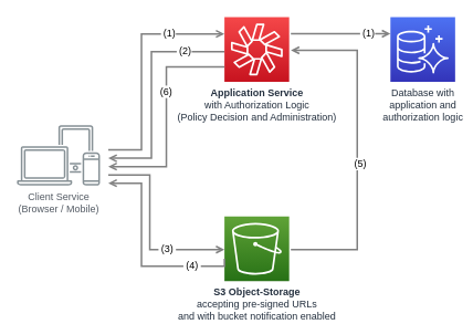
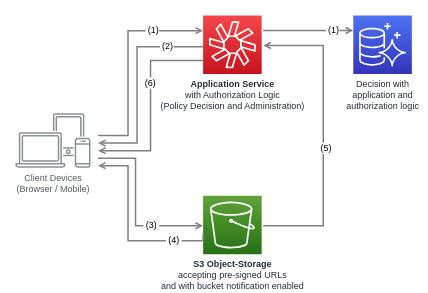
  <mxCell id="0" />
  <mxCell id="1" parent="0" />
  <mxCell id="2" style="edgeStyle=orthogonalEdgeStyle;rounded=0;orthogonalLoop=1;jettySize=auto;html=1;startArrow=none;startFill=0;endArrow=open;endFill=0;strokeWidth=2;strokeColor=#808080;entryX=0;entryY=0.26;entryDx=0;entryDy=0;entryPerimeter=0;" parent="1" target="9" edge="1"><mxGeometry relative="1" as="geometry"><Array as="points"><mxPoint x="170" y="180" /><mxPoint x="170" y="40" /></Array><mxPoint x="130" y="180" as="sourcePoint" /><mxPoint x="232" y="40.5" as="targetPoint" /></mxGeometry></mxCell>
  <mxCell id="3" value="&amp;nbsp;(1) " style="text;html=1;resizable=0;points=[];align=center;verticalAlign=middle;labelBackgroundColor=#ffffff;" vertex="1" connectable="0" parent="2"><mxGeometry x="0.512" y="1" relative="1" as="geometry"><mxPoint as="offset" /></mxGeometry></mxCell>
  <mxCell id="4" style="edgeStyle=orthogonalEdgeStyle;rounded=0;orthogonalLoop=1;jettySize=auto;html=1;startArrow=none;startFill=0;endArrow=open;endFill=0;strokeWidth=2;strokeColor=#808080;" parent="1" edge="1"><mxGeometry relative="1" as="geometry"><Array as="points"><mxPoint x="180" y="210" /><mxPoint x="180" y="300" /></Array><mxPoint x="130" y="210" as="sourcePoint" /><mxPoint x="270" y="300" as="targetPoint" /></mxGeometry></mxCell>
  <mxCell id="5" value="&amp;nbsp;(3)&amp;nbsp; " style="text;html=1;resizable=0;points=[];align=center;verticalAlign=middle;labelBackgroundColor=#ffffff;" vertex="1" connectable="0" parent="4"><mxGeometry x="0.333" y="1" relative="1" as="geometry"><mxPoint x="7" y="-0.5" as="offset" /></mxGeometry></mxCell>
  <mxCell id="6" style="edgeStyle=orthogonalEdgeStyle;rounded=0;orthogonalLoop=1;jettySize=auto;html=1;startArrow=open;startFill=0;endArrow=none;endFill=0;strokeWidth=2;strokeColor=#808080;entryX=0;entryY=0.534;entryDx=0;entryDy=0;entryPerimeter=0;" parent="1" target="9" edge="1"><mxGeometry relative="1" as="geometry"><mxPoint x="130" y="190" as="sourcePoint" /><mxPoint x="230" y="62" as="targetPoint" /><Array as="points"><mxPoint x="130" y="190" /><mxPoint x="182" y="190" /><mxPoint x="182" y="62" /></Array></mxGeometry></mxCell>
  <mxCell id="7" value="&amp;nbsp;(2) " style="text;html=1;resizable=0;points=[];align=center;verticalAlign=middle;labelBackgroundColor=#ffffff;" vertex="1" connectable="0" parent="6"><mxGeometry x="0.517" y="-3" relative="1" as="geometry"><mxPoint x="15" y="-4.5" as="offset" /></mxGeometry></mxCell>
  <mxCell id="8" value="&lt;b&gt;S3 Object-Storage&lt;/b&gt;&lt;br&gt;accepting pre-signed URLs&lt;br&gt;and with bucket notification enabled" style="outlineConnect=0;fontColor=#232F3E;gradientColor=#60A337;gradientDirection=north;fillColor=#277116;strokeColor=#ffffff;dashed=0;verticalLabelPosition=bottom;verticalAlign=top;align=center;html=1;fontSize=12;fontStyle=0;aspect=fixed;shape=mxgraph.aws4.resourceIcon;resIcon=mxgraph.aws4.s3;labelBackgroundColor=#ffffff;" parent="1" vertex="1"><mxGeometry x="270" y="260" width="78" height="78" as="geometry" /></mxCell>
  <mxCell id="9" value="&lt;b&gt;Application Service&lt;/b&gt;&lt;br&gt;with Authorization Logic&lt;br&gt;(Policy Decision and Administration)" style="outlineConnect=0;fontColor=#232F3E;gradientColor=#F54749;gradientDirection=north;fillColor=#C7131F;strokeColor=#ffffff;dashed=0;verticalLabelPosition=bottom;verticalAlign=top;align=center;html=1;fontSize=12;fontStyle=0;aspect=fixed;shape=mxgraph.aws4.resourceIcon;resIcon=mxgraph.aws4.chime;" vertex="1" parent="1"><mxGeometry x="270" y="20" width="78" height="78" as="geometry" /></mxCell>
- <mxCell id="10" value="Client Service&lt;br&gt;(Browser / Mobile)" style="outlineConnect=0;gradientColor=none;fontColor=#545B64;strokeColor=none;fillColor=#879196;dashed=0;verticalLabelPosition=bottom;verticalAlign=top;align=center;html=1;fontSize=12;fontStyle=0;aspect=fixed;shape=mxgraph.aws4.illustration_devices;pointerEvents=1" vertex="1" parent="1"><mxGeometry x="20" y="150" width="100" height="73" as="geometry" /></mxCell>
+ <mxCell id="10" value="Client Devices&lt;br&gt;(Browser / Mobile)" style="outlineConnect=0;gradientColor=none;fontColor=#545B64;strokeColor=none;fillColor=#879196;dashed=0;verticalLabelPosition=bottom;verticalAlign=top;align=center;html=1;fontSize=12;fontStyle=0;aspect=fixed;shape=mxgraph.aws4.illustration_devices;pointerEvents=1" vertex="1" parent="1"><mxGeometry x="20" y="150" width="100" height="73" as="geometry" /></mxCell>
  <mxCell id="11" style="edgeStyle=orthogonalEdgeStyle;rounded=0;orthogonalLoop=1;jettySize=auto;html=1;startArrow=none;startFill=0;endArrow=open;endFill=0;strokeWidth=2;strokeColor=#808080;" edge="1" parent="1"><mxGeometry relative="1" as="geometry"><Array as="points"><mxPoint x="430" y="300" /><mxPoint x="430" y="60" /></Array><mxPoint x="350" y="300" as="sourcePoint" /><mxPoint x="350" y="60" as="targetPoint" /></mxGeometry></mxCell>
  <mxCell id="12" value="&amp;nbsp;(5) " style="text;html=1;resizable=0;points=[];align=center;verticalAlign=middle;labelBackgroundColor=#ffffff;" vertex="1" connectable="0" parent="11"><mxGeometry x="-0.079" y="-1" relative="1" as="geometry"><mxPoint as="offset" /></mxGeometry></mxCell>
  <mxCell id="13" style="edgeStyle=orthogonalEdgeStyle;rounded=0;orthogonalLoop=1;jettySize=auto;html=1;startArrow=open;startFill=0;endArrow=none;endFill=0;strokeWidth=2;strokeColor=#808080;" edge="1" parent="1"><mxGeometry relative="1" as="geometry"><Array as="points"><mxPoint x="170" y="220" /><mxPoint x="170" y="320" /><mxPoint x="270" y="320" /></Array><mxPoint x="130" y="220" as="sourcePoint" /><mxPoint x="270" y="311" as="targetPoint" /></mxGeometry></mxCell>
  <mxCell id="14" value="&amp;nbsp;(4)&amp;nbsp; " style="text;html=1;resizable=0;points=[];align=center;verticalAlign=middle;labelBackgroundColor=#ffffff;" vertex="1" connectable="0" parent="13"><mxGeometry x="0.333" y="1" relative="1" as="geometry"><mxPoint x="34" y="0.5" as="offset" /></mxGeometry></mxCell>
  <mxCell id="15" style="edgeStyle=orthogonalEdgeStyle;rounded=0;orthogonalLoop=1;jettySize=auto;html=1;startArrow=open;startFill=0;endArrow=none;endFill=0;strokeWidth=2;strokeColor=#808080;" edge="1" parent="1"><mxGeometry relative="1" as="geometry"><mxPoint x="130" y="200" as="sourcePoint" /><mxPoint x="270" y="80" as="targetPoint" /><Array as="points"><mxPoint x="200" y="200" /><mxPoint x="200" y="80" /></Array></mxGeometry></mxCell>
  <mxCell id="16" value="&amp;nbsp;(6) " style="text;html=1;resizable=0;points=[];align=center;verticalAlign=middle;labelBackgroundColor=#ffffff;" vertex="1" connectable="0" parent="15"><mxGeometry x="0.517" y="-3" relative="1" as="geometry"><mxPoint x="-10" y="26.5" as="offset" /></mxGeometry></mxCell>
- <mxCell id="17" value="Database with&lt;br&gt;application and&lt;br&gt;authorization logic" style="outlineConnect=0;fontColor=#232F3E;gradientColor=#4D72F3;gradientDirection=north;fillColor=#3334B9;strokeColor=#ffffff;dashed=0;verticalLabelPosition=bottom;verticalAlign=top;align=center;html=1;fontSize=12;fontStyle=0;aspect=fixed;shape=mxgraph.aws4.resourceIcon;resIcon=mxgraph.aws4.aurora;" vertex="1" parent="1"><mxGeometry x="470" y="20" width="78" height="78" as="geometry" /></mxCell>
+ <mxCell id="17" value="Decision with&lt;br&gt;application and&lt;br&gt;authorization logic" style="outlineConnect=0;fontColor=#232F3E;gradientColor=#4D72F3;gradientDirection=north;fillColor=#3334B9;strokeColor=#ffffff;dashed=0;verticalLabelPosition=bottom;verticalAlign=top;align=center;html=1;fontSize=12;fontStyle=0;aspect=fixed;shape=mxgraph.aws4.resourceIcon;resIcon=mxgraph.aws4.aurora;" vertex="1" parent="1"><mxGeometry x="470" y="20" width="78" height="78" as="geometry" /></mxCell>
  <mxCell id="18" style="rounded=0;orthogonalLoop=1;jettySize=auto;html=1;startArrow=none;startFill=0;endArrow=open;endFill=0;strokeWidth=2;strokeColor=#808080;" edge="1" parent="1"><mxGeometry relative="1" as="geometry"><mxPoint x="350" y="40" as="sourcePoint" /><mxPoint x="470" y="40" as="targetPoint" /></mxGeometry></mxCell>
  <mxCell id="19" value="&amp;nbsp;(1) " style="text;html=1;resizable=0;points=[];align=center;verticalAlign=middle;labelBackgroundColor=#ffffff;" vertex="1" connectable="0" parent="18"><mxGeometry x="0.512" y="1" relative="1" as="geometry"><mxPoint as="offset" /></mxGeometry></mxCell>
